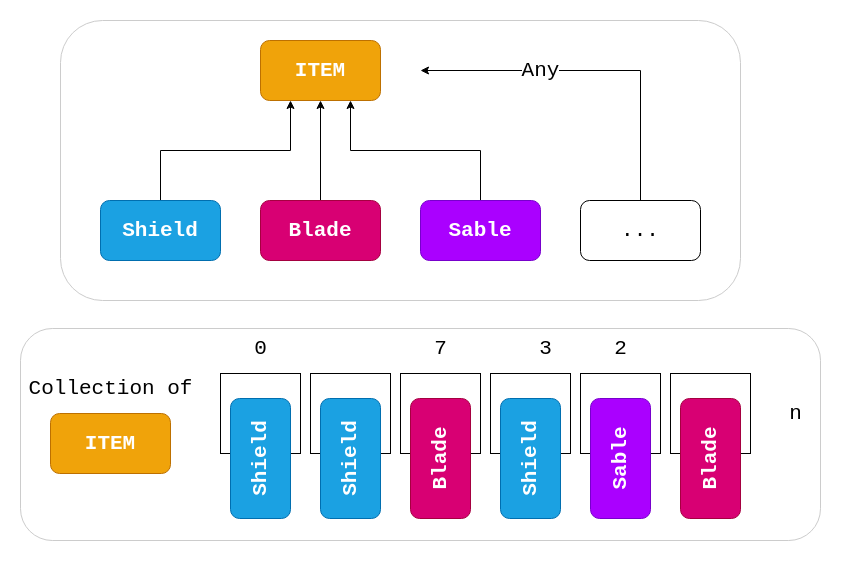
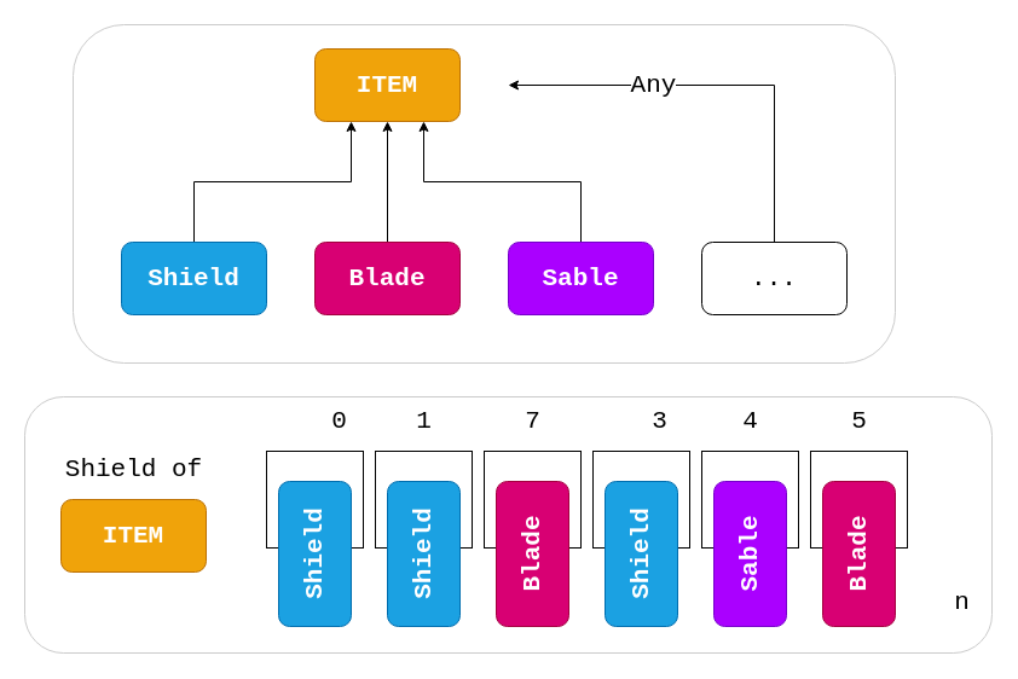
  <mxCell id="0" />
  <mxCell id="1" parent="0" />
  <mxCell id="2" value="" style="rounded=1;whiteSpace=wrap;html=1;shadow=0;glass=0;comic=0;strokeColor=#CCCCCC;fillColor=none;fontFamily=Courier New;fontSize=21;" vertex="1" parent="1"><mxGeometry x="20" y="328" width="800" height="212" as="geometry" /></mxCell>
  <mxCell id="3" value="" style="rounded=1;whiteSpace=wrap;html=1;fontFamily=Courier New;fontSize=21;fillColor=none;strokeColor=#CCCCCC;" vertex="1" parent="1"><mxGeometry x="60" y="20" width="680" height="280" as="geometry" /></mxCell>
  <mxCell id="4" style="edgeStyle=orthogonalEdgeStyle;rounded=0;orthogonalLoop=1;jettySize=auto;html=1;exitX=0.5;exitY=0;exitDx=0;exitDy=0;entryX=0.25;entryY=1;entryDx=0;entryDy=0;fontFamily=Courier New;fontSize=21;" edge="1" parent="1" source="5" target="10"><mxGeometry relative="1" as="geometry" /></mxCell>
  <mxCell id="5" value="Shield" style="rounded=1;whiteSpace=wrap;html=1;fontSize=21;fontStyle=1;fontFamily=Courier New;fillColor=#1ba1e2;strokeColor=#006EAF;fontColor=#ffffff;" vertex="1" parent="1"><mxGeometry x="100" y="200" width="120" height="60" as="geometry" /></mxCell>
  <mxCell id="6" style="edgeStyle=orthogonalEdgeStyle;rounded=0;orthogonalLoop=1;jettySize=auto;html=1;exitX=0.5;exitY=0;exitDx=0;exitDy=0;entryX=0.5;entryY=1;entryDx=0;entryDy=0;fontFamily=Courier New;fontSize=21;" edge="1" parent="1" source="7" target="10"><mxGeometry relative="1" as="geometry" /></mxCell>
  <mxCell id="7" value="Blade" style="rounded=1;whiteSpace=wrap;html=1;fontSize=21;fontStyle=1;fontFamily=Courier New;fillColor=#d80073;strokeColor=#A50040;fontColor=#ffffff;" vertex="1" parent="1"><mxGeometry x="260" y="200" width="120" height="60" as="geometry" /></mxCell>
  <mxCell id="8" style="edgeStyle=orthogonalEdgeStyle;rounded=0;orthogonalLoop=1;jettySize=auto;html=1;exitX=0.5;exitY=0;exitDx=0;exitDy=0;entryX=0.75;entryY=1;entryDx=0;entryDy=0;fontFamily=Courier New;fontSize=21;" edge="1" parent="1" source="9" target="10"><mxGeometry relative="1" as="geometry" /></mxCell>
  <mxCell id="9" value="Sable" style="rounded=1;whiteSpace=wrap;html=1;fontSize=21;fontStyle=1;fontFamily=Courier New;fillColor=#aa00ff;strokeColor=#7700CC;fontColor=#ffffff;comic=0;glass=0;shadow=0;" vertex="1" parent="1"><mxGeometry x="420" y="200" width="120" height="60" as="geometry" /></mxCell>
  <mxCell id="10" value="ITEM" style="rounded=1;whiteSpace=wrap;html=1;fontFamily=Courier New;fontSize=21;fontStyle=1;fillColor=#f0a30a;strokeColor=#BD7000;fontColor=#ffffff;" vertex="1" parent="1"><mxGeometry x="260" y="40" width="120" height="60" as="geometry" /></mxCell>
  <mxCell id="11" value="Any" style="edgeStyle=orthogonalEdgeStyle;rounded=0;orthogonalLoop=1;jettySize=auto;html=1;exitX=0.5;exitY=0;exitDx=0;exitDy=0;fontFamily=Courier New;fontSize=21;" edge="1" parent="1" source="12"><mxGeometry x="0.314" relative="1" as="geometry"><mxPoint x="420" y="70" as="targetPoint" /><Array as="points"><mxPoint x="640" y="70" /></Array><mxPoint as="offset" /></mxGeometry></mxCell>
  <mxCell id="12" value="..." style="rounded=1;whiteSpace=wrap;html=1;fontFamily=Courier New;fontSize=21;fillColor=none;" vertex="1" parent="1"><mxGeometry x="580" y="200" width="120" height="60" as="geometry" /></mxCell>
  <mxCell id="13" value="" style="whiteSpace=wrap;html=1;aspect=fixed;shadow=0;glass=0;comic=0;strokeColor=#000000;fillColor=none;fontFamily=Courier New;fontSize=21;" vertex="1" parent="1"><mxGeometry x="220" y="373" width="80" height="80" as="geometry" /></mxCell>
  <mxCell id="14" value="" style="whiteSpace=wrap;html=1;aspect=fixed;shadow=0;glass=0;comic=0;strokeColor=#000000;fillColor=none;fontFamily=Courier New;fontSize=21;" vertex="1" parent="1"><mxGeometry x="310" y="373" width="80" height="80" as="geometry" /></mxCell>
  <mxCell id="15" value="" style="whiteSpace=wrap;html=1;aspect=fixed;shadow=0;glass=0;comic=0;strokeColor=#000000;fillColor=none;fontFamily=Courier New;fontSize=21;" vertex="1" parent="1"><mxGeometry x="400" y="373" width="80" height="80" as="geometry" /></mxCell>
  <mxCell id="16" value="" style="whiteSpace=wrap;html=1;aspect=fixed;shadow=0;glass=0;comic=0;strokeColor=#000000;fillColor=none;fontFamily=Courier New;fontSize=21;" vertex="1" parent="1"><mxGeometry x="490" y="373" width="80" height="80" as="geometry" /></mxCell>
  <mxCell id="17" value="" style="whiteSpace=wrap;html=1;aspect=fixed;shadow=0;glass=0;comic=0;strokeColor=#000000;fillColor=none;fontFamily=Courier New;fontSize=21;" vertex="1" parent="1"><mxGeometry x="580" y="373" width="80" height="80" as="geometry" /></mxCell>
  <mxCell id="18" value="" style="whiteSpace=wrap;html=1;aspect=fixed;shadow=0;glass=0;comic=0;strokeColor=#000000;fillColor=none;fontFamily=Courier New;fontSize=21;" vertex="1" parent="1"><mxGeometry x="670" y="373" width="80" height="80" as="geometry" /></mxCell>
  <mxCell id="19" value="ITEM" style="rounded=1;whiteSpace=wrap;html=1;fontFamily=Courier New;fontSize=21;fontStyle=1;fillColor=#f0a30a;strokeColor=#BD7000;fontColor=#ffffff;" vertex="1" parent="1"><mxGeometry x="50" y="413" width="120" height="60" as="geometry" /></mxCell>
- <mxCell id="20" value="0" style="text;html=1;align=center;verticalAlign=middle;resizable=0;points=[];autosize=1;fontSize=21;fontFamily=Courier New;" vertex="1" parent="1"><mxGeometry x="245" y="333" width="30" height="30" as="geometry" /></mxCell>
+ <mxCell id="20" value="0" style="text;html=1;align=center;verticalAlign=middle;resizable=0;points=[];autosize=1;fontSize=21;fontFamily=Courier New;" vertex="1" parent="1"><mxGeometry x="265" y="333" width="30" height="30" as="geometry" /></mxCell>
+ <mxCell id="21" value="1" style="text;html=1;align=center;verticalAlign=middle;resizable=0;points=[];autosize=1;fontSize=21;fontFamily=Courier New;" vertex="1" parent="1"><mxGeometry x="335" y="333" width="30" height="30" as="geometry" /></mxCell>
  <mxCell id="22" value="7" style="text;html=1;align=center;verticalAlign=middle;resizable=0;points=[];autosize=1;fontSize=21;fontFamily=Courier New;" vertex="1" parent="1"><mxGeometry x="425" y="333" width="30" height="30" as="geometry" /></mxCell>
  <mxCell id="23" value="3" style="text;html=1;align=center;verticalAlign=middle;resizable=0;points=[];autosize=1;fontSize=21;fontFamily=Courier New;" vertex="1" parent="1"><mxGeometry x="530" y="333" width="30" height="30" as="geometry" /></mxCell>
- <mxCell id="24" value="2" style="text;html=1;align=center;verticalAlign=middle;resizable=0;points=[];autosize=1;fontSize=21;fontFamily=Courier New;" vertex="1" parent="1"><mxGeometry x="605" y="333" width="30" height="30" as="geometry" /></mxCell>
- <mxCell id="26" value="n" style="text;html=1;align=center;verticalAlign=middle;resizable=0;points=[];autosize=1;fontSize=21;fontFamily=Courier New;" vertex="1" parent="1"><mxGeometry x="780" y="398" width="30" height="30" as="geometry" /></mxCell>
+ <mxCell id="24" value="4" style="text;html=1;align=center;verticalAlign=middle;resizable=0;points=[];autosize=1;fontSize=21;fontFamily=Courier New;" vertex="1" parent="1"><mxGeometry x="605" y="333" width="30" height="30" as="geometry" /></mxCell>
+ <mxCell id="25" value="5" style="text;html=1;align=center;verticalAlign=middle;resizable=0;points=[];autosize=1;fontSize=21;fontFamily=Courier New;" vertex="1" parent="1"><mxGeometry x="695" y="333" width="30" height="30" as="geometry" /></mxCell>
+ <mxCell id="26" value="n" style="text;html=1;align=center;verticalAlign=middle;resizable=0;points=[];autosize=1;fontSize=21;fontFamily=Courier New;" vertex="1" parent="1"><mxGeometry x="780" y="483" width="30" height="30" as="geometry" /></mxCell>
  <mxCell id="27" value="Shield" style="rounded=1;whiteSpace=wrap;html=1;fontSize=21;fontStyle=1;fontFamily=Courier New;fillColor=#1ba1e2;strokeColor=#006EAF;fontColor=#ffffff;rotation=-90;" vertex="1" parent="1"><mxGeometry x="200" y="428" width="120" height="60" as="geometry" /></mxCell>
  <mxCell id="28" value="Blade" style="rounded=1;whiteSpace=wrap;html=1;fontSize=21;fontStyle=1;fontFamily=Courier New;fillColor=#d80073;strokeColor=#A50040;fontColor=#ffffff;rotation=-90;" vertex="1" parent="1"><mxGeometry x="380" y="428" width="120" height="60" as="geometry" /></mxCell>
  <mxCell id="29" value="Sable" style="rounded=1;whiteSpace=wrap;html=1;fontSize=21;fontStyle=1;fontFamily=Courier New;fillColor=#aa00ff;strokeColor=#7700CC;fontColor=#ffffff;comic=0;glass=0;shadow=0;rotation=-90;" vertex="1" parent="1"><mxGeometry x="560" y="428" width="120" height="60" as="geometry" /></mxCell>
  <mxCell id="30" value="Shield" style="rounded=1;whiteSpace=wrap;html=1;fontSize=21;fontStyle=1;fontFamily=Courier New;fillColor=#1ba1e2;strokeColor=#006EAF;fontColor=#ffffff;rotation=-90;" vertex="1" parent="1"><mxGeometry x="290" y="428" width="120" height="60" as="geometry" /></mxCell>
  <mxCell id="31" value="Shield" style="rounded=1;whiteSpace=wrap;html=1;fontSize=21;fontStyle=1;fontFamily=Courier New;fillColor=#1ba1e2;strokeColor=#006EAF;fontColor=#ffffff;rotation=-90;" vertex="1" parent="1"><mxGeometry x="470" y="428" width="120" height="60" as="geometry" /></mxCell>
  <mxCell id="32" value="Blade" style="rounded=1;whiteSpace=wrap;html=1;fontSize=21;fontStyle=1;fontFamily=Courier New;fillColor=#d80073;strokeColor=#A50040;fontColor=#ffffff;rotation=-90;" vertex="1" parent="1"><mxGeometry x="650" y="428" width="120" height="60" as="geometry" /></mxCell>
- <mxCell id="33" value="Collection of" style="text;html=1;align=center;verticalAlign=middle;resizable=0;points=[];autosize=1;fontSize=21;fontFamily=Courier New;" vertex="1" parent="1"><mxGeometry x="20" y="373" width="180" height="30" as="geometry" /></mxCell>
+ <mxCell id="33" value="Shield of" style="text;html=1;align=center;verticalAlign=middle;resizable=0;points=[];autosize=1;fontSize=21;fontFamily=Courier New;" vertex="1" parent="1"><mxGeometry x="20" y="373" width="180" height="30" as="geometry" /></mxCell>
